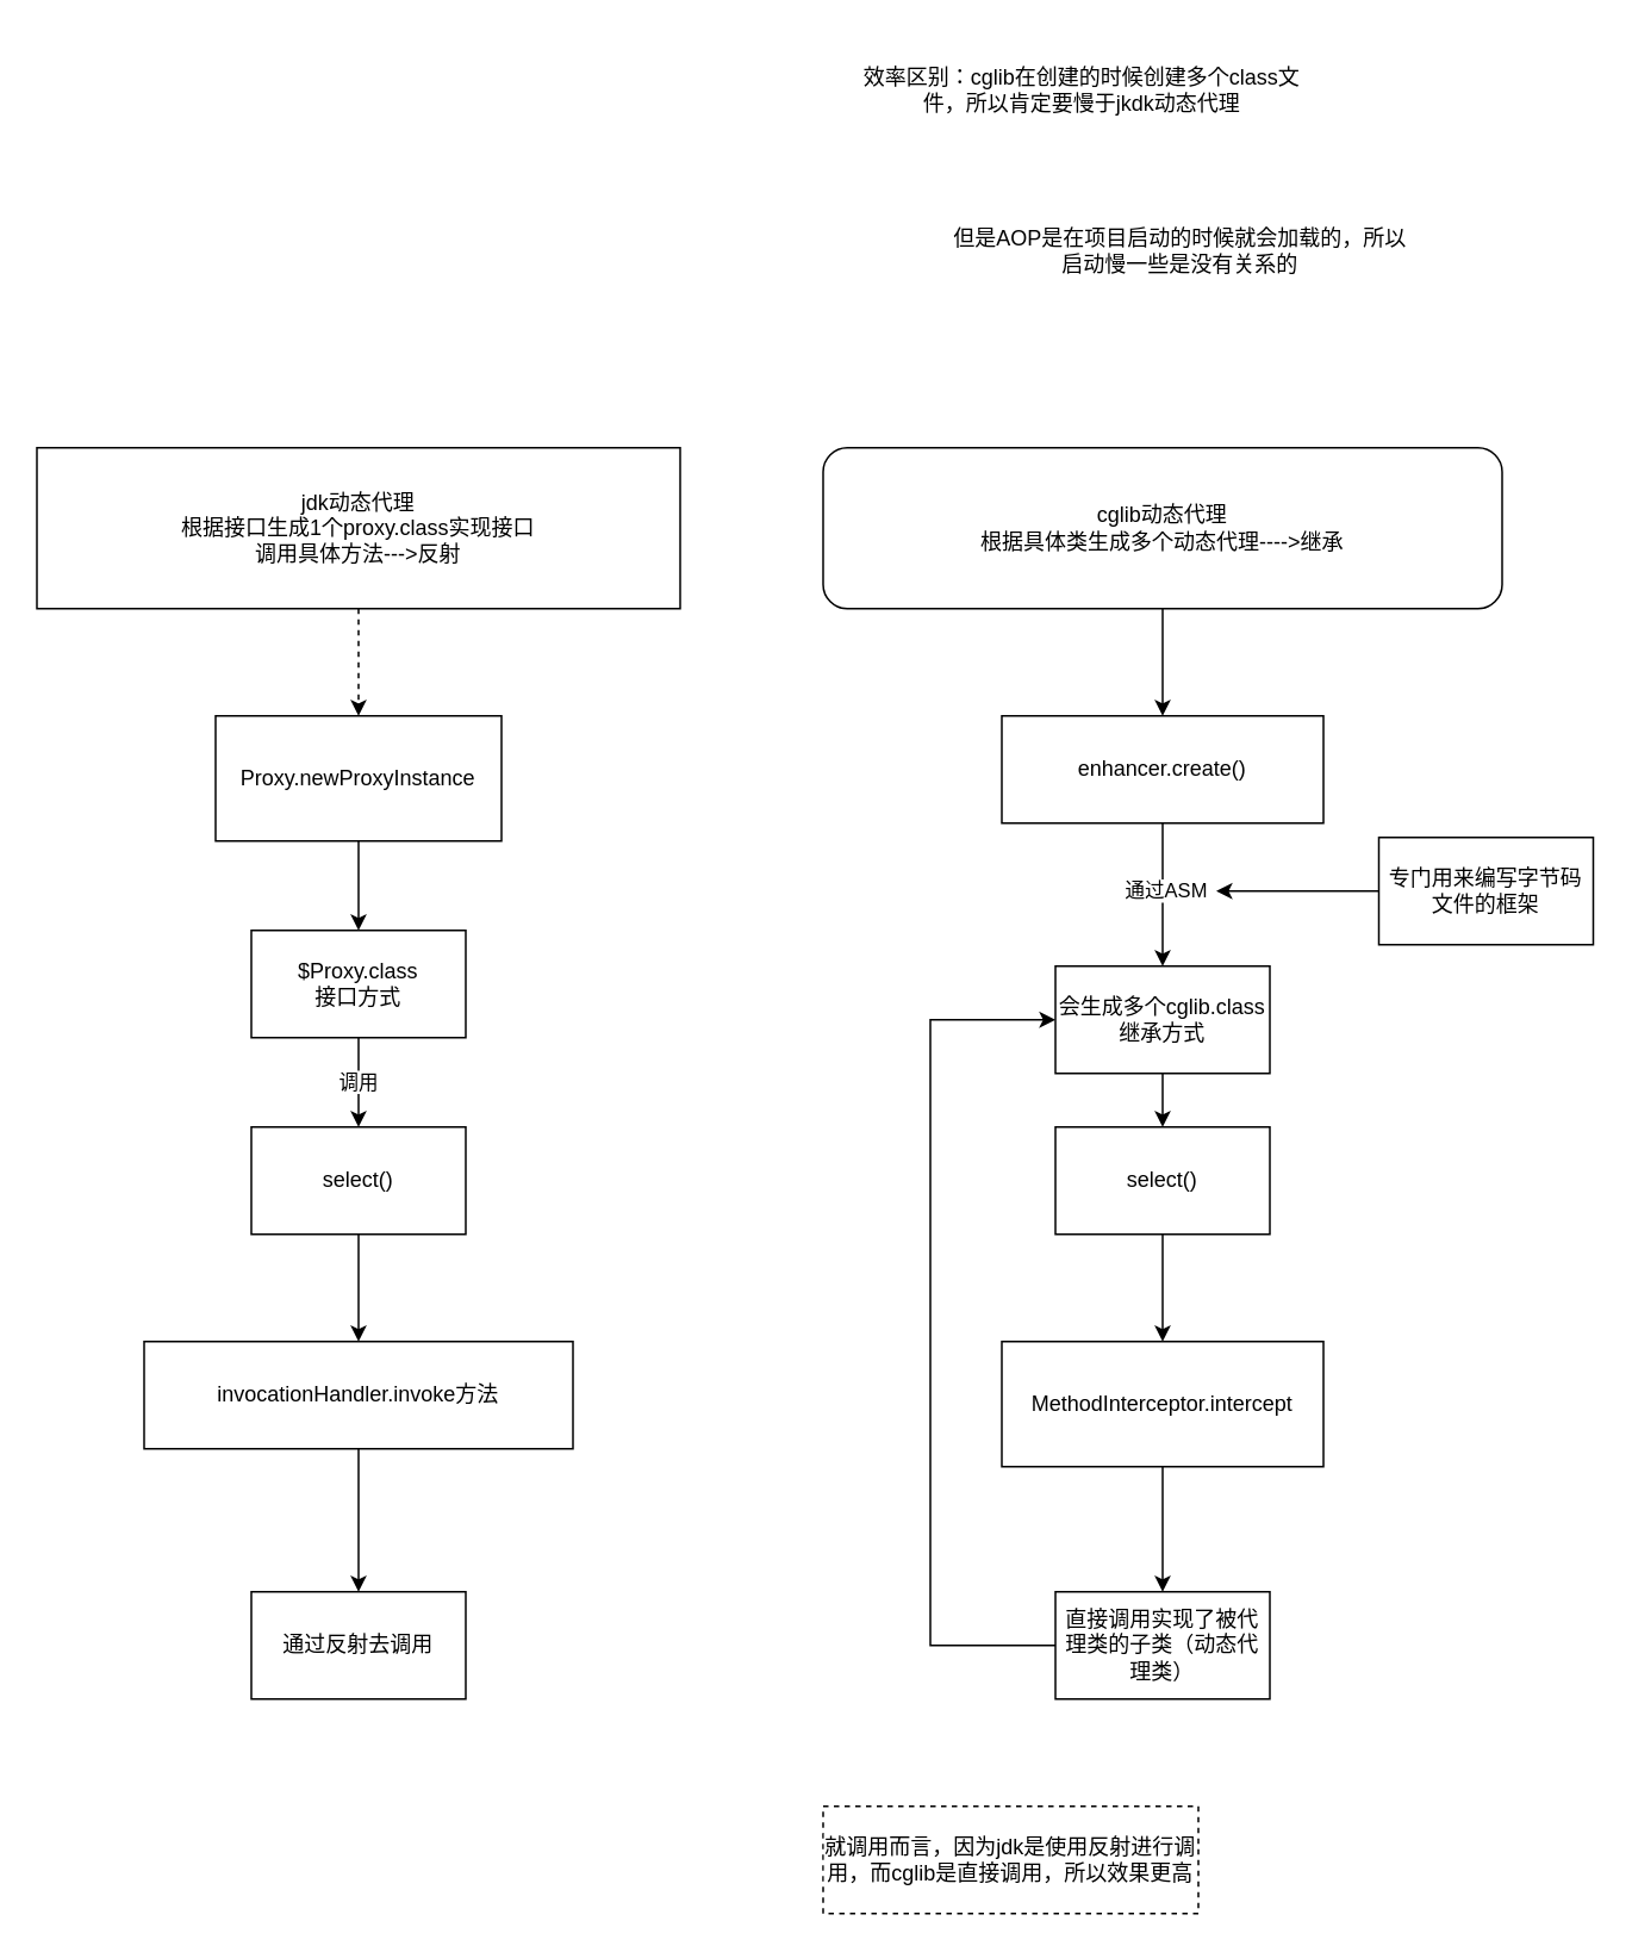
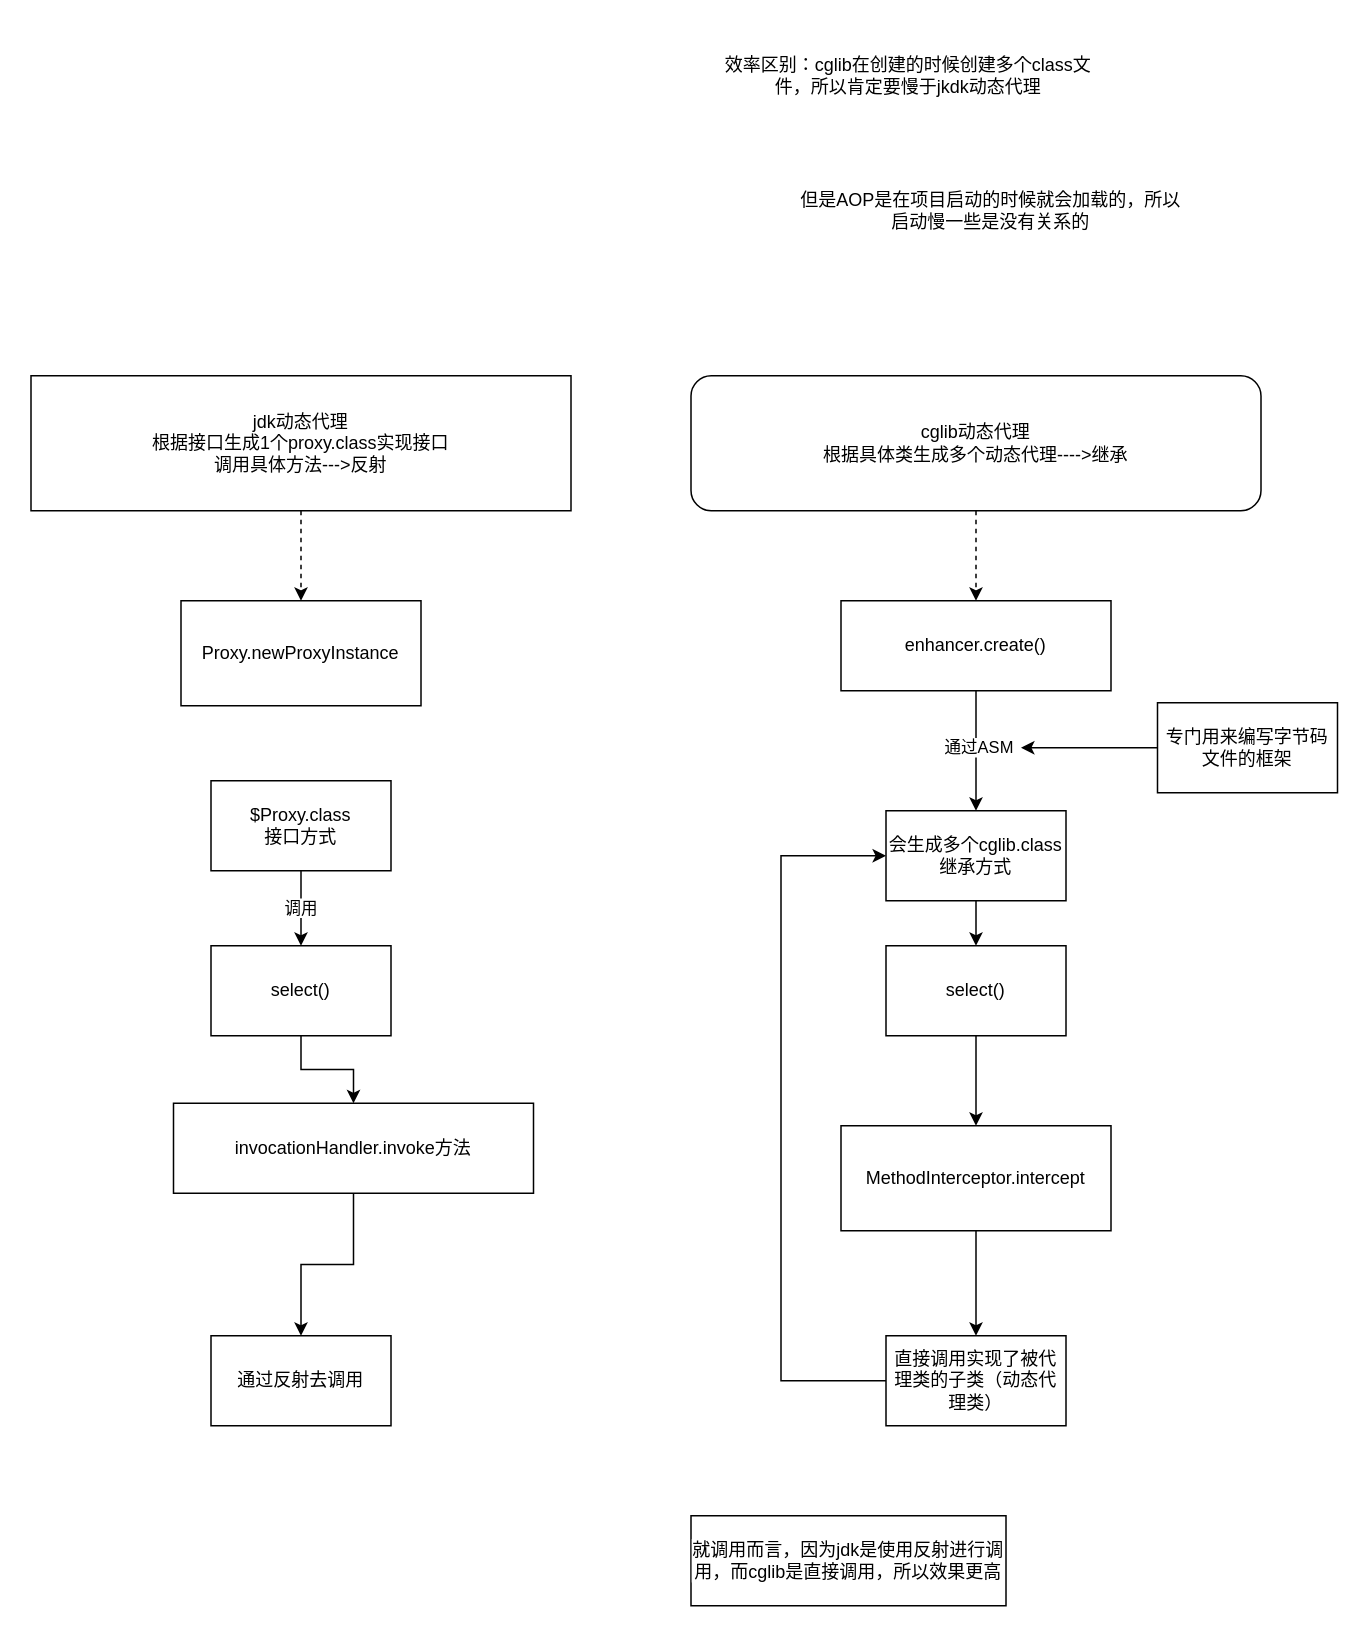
  <mxCell id="0" />
  <mxCell id="1" parent="0" />
  <mxCell id="2" style="edgeStyle=orthogonalEdgeStyle;rounded=0;orthogonalLoop=1;jettySize=auto;html=1;entryX=0.5;entryY=0;entryDx=0;entryDy=0;dashed=1;" parent="1" source="3" target="7" edge="1"><mxGeometry relative="1" as="geometry" /></mxCell>
  <mxCell id="3" value="jdk动态代理&lt;br&gt;根据接口生成1个proxy.class实现接口&lt;br&gt;调用具体方法---&amp;gt;反射" style="rounded=0;whiteSpace=wrap;html=1;" parent="1" vertex="1"><mxGeometry x="20" y="250" width="360" height="90" as="geometry" /></mxCell>
- <mxCell id="4" style="edgeStyle=orthogonalEdgeStyle;rounded=0;orthogonalLoop=1;jettySize=auto;html=1;entryX=0.5;entryY=0;entryDx=0;entryDy=0;" parent="1" source="5" target="12" edge="1"><mxGeometry relative="1" as="geometry" /></mxCell>
+ <mxCell id="4" style="edgeStyle=orthogonalEdgeStyle;rounded=0;orthogonalLoop=1;jettySize=auto;html=1;entryX=0.5;entryY=0;entryDx=0;entryDy=0;dashed=1;" parent="1" source="5" target="12" edge="1"><mxGeometry relative="1" as="geometry" /></mxCell>
  <mxCell id="5" value="cglib动态代理&lt;br&gt;根据具体类生成多个动态代理----&amp;gt;继承" style="whiteSpace=wrap;html=1;rounded=1;" parent="1" vertex="1"><mxGeometry x="460" y="250" width="380" height="90" as="geometry" /></mxCell>
- <mxCell id="6" style="edgeStyle=orthogonalEdgeStyle;rounded=0;orthogonalLoop=1;jettySize=auto;html=1;entryX=0.5;entryY=0;entryDx=0;entryDy=0;" parent="1" source="7" target="9" edge="1"><mxGeometry relative="1" as="geometry" /></mxCell>
  <mxCell id="7" value="Proxy.newProxyInstance" style="rounded=0;whiteSpace=wrap;html=1;" parent="1" vertex="1"><mxGeometry x="120" y="400" width="160" height="70" as="geometry" /></mxCell>
  <mxCell id="8" value="调用" style="edgeStyle=orthogonalEdgeStyle;rounded=0;orthogonalLoop=1;jettySize=auto;html=1;" parent="1" source="9" target="14" edge="1"><mxGeometry relative="1" as="geometry" /></mxCell>
  <mxCell id="9" value="$Proxy.class&lt;br&gt;接口方式" style="rounded=0;whiteSpace=wrap;html=1;" parent="1" vertex="1"><mxGeometry x="140" y="520" width="120" height="60" as="geometry" /></mxCell>
  <mxCell id="10" value="" style="edgeStyle=orthogonalEdgeStyle;rounded=0;orthogonalLoop=1;jettySize=auto;html=1;" parent="1" source="12" target="19" edge="1"><mxGeometry relative="1" as="geometry" /></mxCell>
  <mxCell id="11" value="通过ASM" style="edgeLabel;html=1;align=center;verticalAlign=middle;resizable=0;points=[];" parent="10" vertex="1" connectable="0"><mxGeometry x="-0.075" y="1" relative="1" as="geometry"><mxPoint as="offset" /></mxGeometry></mxCell>
  <mxCell id="12" value="enhancer.create()" style="rounded=0;whiteSpace=wrap;html=1;" parent="1" vertex="1"><mxGeometry x="560" y="400" width="180" height="60" as="geometry" /></mxCell>
  <mxCell id="13" style="edgeStyle=orthogonalEdgeStyle;rounded=0;orthogonalLoop=1;jettySize=auto;html=1;" parent="1" source="14" target="16" edge="1"><mxGeometry relative="1" as="geometry" /></mxCell>
  <mxCell id="14" value="select()" style="rounded=0;whiteSpace=wrap;html=1;" parent="1" vertex="1"><mxGeometry x="140" y="630" width="120" height="60" as="geometry" /></mxCell>
  <mxCell id="15" value="" style="edgeStyle=orthogonalEdgeStyle;rounded=0;orthogonalLoop=1;jettySize=auto;html=1;" parent="1" source="16" target="17" edge="1"><mxGeometry relative="1" as="geometry" /></mxCell>
- <mxCell id="16" value="invocationHandler.invoke方法" style="rounded=0;whiteSpace=wrap;html=1;" parent="1" vertex="1"><mxGeometry x="80" y="750" width="240" height="60" as="geometry" /></mxCell>
+ <mxCell id="16" value="invocationHandler.invoke方法" style="rounded=0;whiteSpace=wrap;html=1;" parent="1" vertex="1"><mxGeometry x="115" y="735" width="240" height="60" as="geometry" /></mxCell>
  <mxCell id="17" value="通过反射去调用" style="whiteSpace=wrap;html=1;rounded=0;" parent="1" vertex="1"><mxGeometry x="140" y="890" width="120" height="60" as="geometry" /></mxCell>
  <mxCell id="18" style="edgeStyle=orthogonalEdgeStyle;rounded=0;orthogonalLoop=1;jettySize=auto;html=1;entryX=0.5;entryY=0;entryDx=0;entryDy=0;" parent="1" source="19" target="25" edge="1"><mxGeometry relative="1" as="geometry" /></mxCell>
  <mxCell id="19" value="会生成多个cglib.class&lt;br&gt;继承方式" style="whiteSpace=wrap;html=1;rounded=0;" parent="1" vertex="1"><mxGeometry x="590" y="540" width="120" height="60" as="geometry" /></mxCell>
  <mxCell id="20" style="edgeStyle=orthogonalEdgeStyle;rounded=0;orthogonalLoop=1;jettySize=auto;html=1;" parent="1" source="21" edge="1"><mxGeometry relative="1" as="geometry"><mxPoint x="680" y="498" as="targetPoint" /></mxGeometry></mxCell>
  <mxCell id="21" value="专门用来编写字节码文件的框架" style="rounded=0;whiteSpace=wrap;html=1;" parent="1" vertex="1"><mxGeometry x="771" y="468" width="120" height="60" as="geometry" /></mxCell>
  <mxCell id="22" value="效率区别：cglib在创建的时候创建多个class文件，所以肯定要慢于jkdk动态代理" style="text;html=1;strokeColor=none;fillColor=none;align=center;verticalAlign=middle;whiteSpace=wrap;rounded=0;" parent="1" vertex="1"><mxGeometry x="480" y="20" width="250" height="60" as="geometry" /></mxCell>
  <mxCell id="23" value="但是AOP是在项目启动的时候就会加载的，所以启动慢一些是没有关系的" style="text;html=1;strokeColor=none;fillColor=none;align=center;verticalAlign=middle;whiteSpace=wrap;rounded=0;" parent="1" vertex="1"><mxGeometry x="530" y="110" width="260" height="60" as="geometry" /></mxCell>
  <mxCell id="24" value="" style="edgeStyle=orthogonalEdgeStyle;rounded=0;orthogonalLoop=1;jettySize=auto;html=1;" parent="1" source="25" target="27" edge="1"><mxGeometry relative="1" as="geometry" /></mxCell>
  <mxCell id="25" value="select()" style="rounded=0;whiteSpace=wrap;html=1;" parent="1" vertex="1"><mxGeometry x="590" y="630" width="120" height="60" as="geometry" /></mxCell>
  <mxCell id="26" value="" style="edgeStyle=orthogonalEdgeStyle;rounded=0;orthogonalLoop=1;jettySize=auto;html=1;" parent="1" source="27" target="29" edge="1"><mxGeometry relative="1" as="geometry" /></mxCell>
  <mxCell id="27" value="MethodInterceptor.intercept" style="rounded=0;whiteSpace=wrap;html=1;" parent="1" vertex="1"><mxGeometry x="560" y="750" width="180" height="70" as="geometry" /></mxCell>
  <mxCell id="28" style="edgeStyle=elbowEdgeStyle;rounded=0;orthogonalLoop=1;jettySize=auto;html=1;entryX=0;entryY=0.5;entryDx=0;entryDy=0;" edge="1" parent="1" source="29" target="19"><mxGeometry relative="1" as="geometry"><Array as="points"><mxPoint x="520" y="730" /></Array></mxGeometry></mxCell>
  <mxCell id="29" value="直接调用实现了被代理类的子类（动态代理类）" style="whiteSpace=wrap;html=1;rounded=0;" parent="1" vertex="1"><mxGeometry x="590" y="890" width="120" height="60" as="geometry" /></mxCell>
- <mxCell id="30" value="就调用而言，因为jdk是使用反射进行调用，而cglib是直接调用，所以效果更高" style="rounded=0;whiteSpace=wrap;html=1;labelBackgroundColor=default;dashed=1;" parent="1" vertex="1"><mxGeometry x="460" y="1010" width="210" height="60" as="geometry" /></mxCell>
+ <mxCell id="30" value="就调用而言，因为jdk是使用反射进行调用，而cglib是直接调用，所以效果更高" style="rounded=0;whiteSpace=wrap;html=1;labelBackgroundColor=default;" parent="1" vertex="1"><mxGeometry x="460" y="1010" width="210" height="60" as="geometry" /></mxCell>
